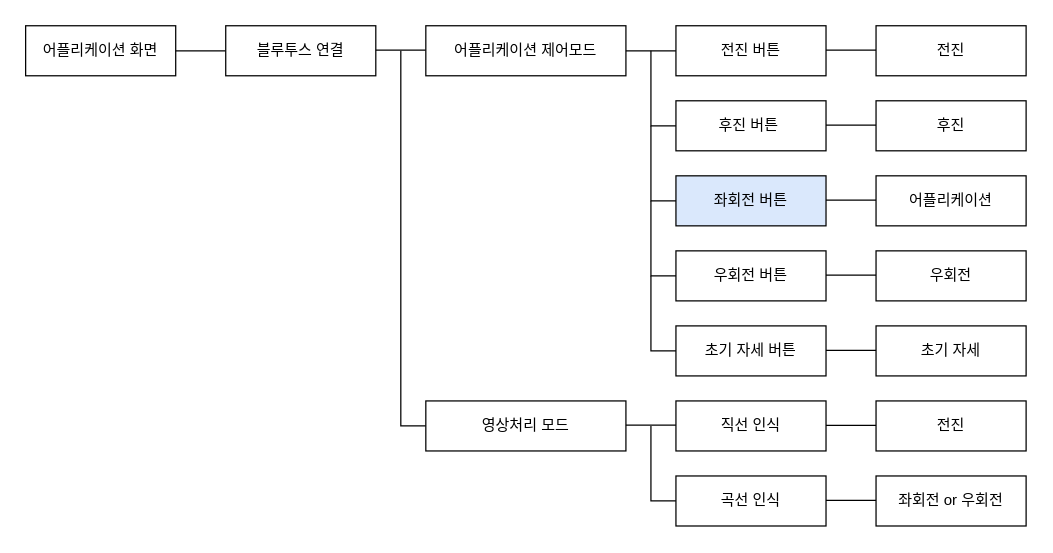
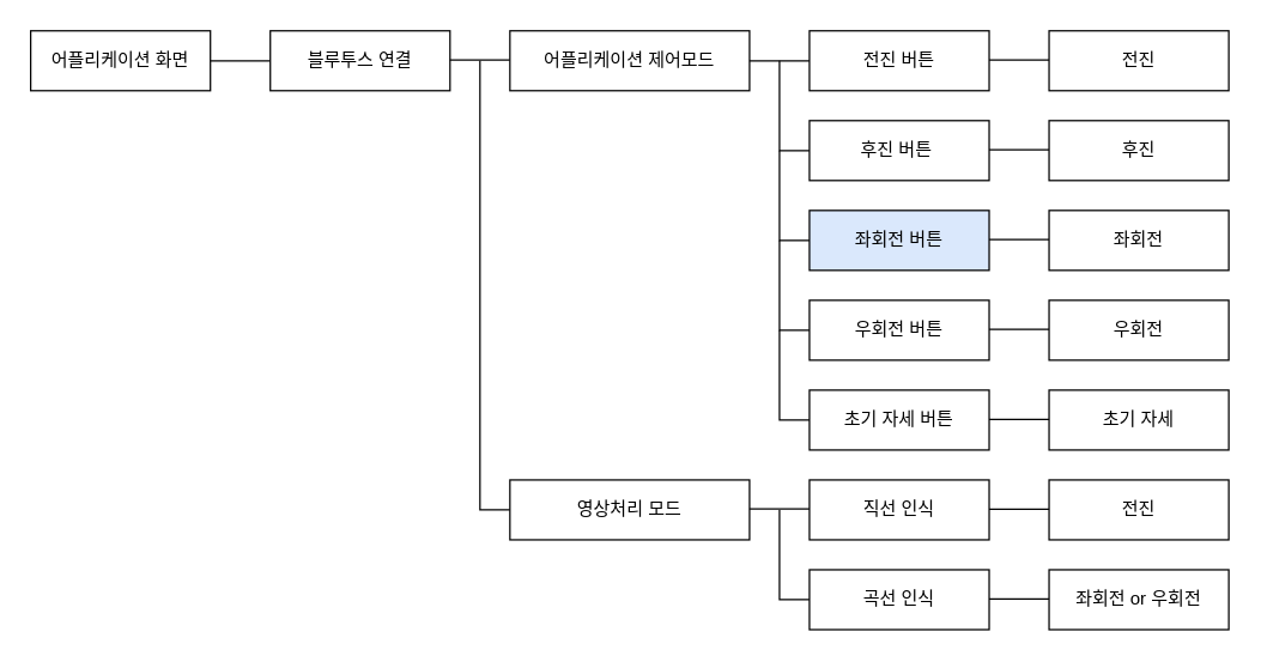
  <mxCell id="0" />
  <mxCell id="1" parent="0" />
  <mxCell id="2" value="어플리케이션 화면" style="rounded=0;whiteSpace=wrap;html=1;" vertex="1" parent="1"><mxGeometry y="20" width="120" height="40" as="geometry" x="20" /></mxCell>
  <mxCell id="3" value="" style="endArrow=none;html=1;rounded=0;" edge="1" parent="1"><mxGeometry width="50" height="50" relative="1" as="geometry"><mxPoint x="140" y="40" as="sourcePoint" /><mxPoint x="180" y="40" as="targetPoint" /></mxGeometry></mxCell>
  <mxCell id="4" value="블루투스 연결" style="rounded=0;whiteSpace=wrap;html=1;" vertex="1" parent="1"><mxGeometry x="180" y="20" width="120" height="40" as="geometry" /></mxCell>
  <mxCell id="5" value="" style="endArrow=none;html=1;rounded=0;" edge="1" parent="1"><mxGeometry width="50" height="50" relative="1" as="geometry"><mxPoint x="300" y="39.5" as="sourcePoint" /><mxPoint x="340" y="39.5" as="targetPoint" /></mxGeometry></mxCell>
  <mxCell id="6" value="어플리케이션 제어모드" style="rounded=0;whiteSpace=wrap;html=1;" vertex="1" parent="1"><mxGeometry x="340" y="20" width="160" height="40" as="geometry" /></mxCell>
  <mxCell id="7" value="" style="endArrow=none;html=1;rounded=0;entryX=0;entryY=0.5;entryDx=0;entryDy=0;" edge="1" parent="1" target="8"><mxGeometry width="50" height="50" relative="1" as="geometry"><mxPoint x="320" y="40" as="sourcePoint" /><mxPoint x="340" y="100" as="targetPoint" /><Array as="points"><mxPoint x="320" y="340" /></Array></mxGeometry></mxCell>
  <mxCell id="8" value="영상처리 모드" style="rounded=0;whiteSpace=wrap;html=1;" vertex="1" parent="1"><mxGeometry x="340" y="320" width="160" height="40" as="geometry" /></mxCell>
  <mxCell id="9" value="" style="endArrow=none;html=1;rounded=0;exitX=1;exitY=0.5;exitDx=0;exitDy=0;" edge="1" parent="1" source="6"><mxGeometry width="50" height="50" relative="1" as="geometry"><mxPoint x="500" y="360" as="sourcePoint" /><mxPoint x="540" y="40" as="targetPoint" /></mxGeometry></mxCell>
  <mxCell id="10" value="전진 버튼" style="rounded=0;whiteSpace=wrap;html=1;" vertex="1" parent="1"><mxGeometry x="540" y="20" width="120" height="40" as="geometry" /></mxCell>
  <mxCell id="11" value="" style="endArrow=none;html=1;rounded=0;" edge="1" parent="1"><mxGeometry width="50" height="50" relative="1" as="geometry"><mxPoint x="520" y="40" as="sourcePoint" /><mxPoint x="540" y="100" as="targetPoint" /><Array as="points"><mxPoint x="520" y="100" /></Array></mxGeometry></mxCell>
  <mxCell id="12" value="후진 버튼&lt;span style=&quot;white-space: pre;&quot;&gt; &lt;/span&gt;" style="rounded=0;whiteSpace=wrap;html=1;" vertex="1" parent="1"><mxGeometry x="540" y="80" width="120" height="40" as="geometry" /></mxCell>
  <mxCell id="13" value="좌회전 버튼" style="rounded=0;whiteSpace=wrap;html=1;fillColor=#dae8fc;" vertex="1" parent="1"><mxGeometry x="540" y="140" width="120" height="40" as="geometry" /></mxCell>
  <mxCell id="14" value="" style="endArrow=none;html=1;rounded=0;entryX=0;entryY=0.5;entryDx=0;entryDy=0;" edge="1" parent="1" target="13"><mxGeometry width="50" height="50" relative="1" as="geometry"><mxPoint x="520" y="100" as="sourcePoint" /><mxPoint x="540" y="150" as="targetPoint" /><Array as="points"><mxPoint x="520" y="160" /></Array></mxGeometry></mxCell>
  <mxCell id="15" value="우회전 버튼" style="rounded=0;whiteSpace=wrap;html=1;" vertex="1" parent="1"><mxGeometry x="540" y="200" width="120" height="40" as="geometry" /></mxCell>
  <mxCell id="16" value="" style="endArrow=none;html=1;rounded=0;entryX=0;entryY=0.5;entryDx=0;entryDy=0;" edge="1" parent="1"><mxGeometry width="50" height="50" relative="1" as="geometry"><mxPoint x="520" y="160" as="sourcePoint" /><mxPoint x="540" y="220" as="targetPoint" /><Array as="points"><mxPoint x="520" y="220" /></Array></mxGeometry></mxCell>
  <mxCell id="17" value="" style="endArrow=none;html=1;rounded=0;" edge="1" parent="1"><mxGeometry width="50" height="50" relative="1" as="geometry"><mxPoint x="500" y="339.29" as="sourcePoint" /><mxPoint x="540" y="339.29" as="targetPoint" /></mxGeometry></mxCell>
  <mxCell id="18" value="직선 인식" style="rounded=0;whiteSpace=wrap;html=1;" vertex="1" parent="1"><mxGeometry x="540" y="320" width="120" height="40" as="geometry" /></mxCell>
  <mxCell id="19" value="" style="endArrow=none;html=1;rounded=0;" edge="1" parent="1"><mxGeometry width="50" height="50" relative="1" as="geometry"><mxPoint x="520" y="340" as="sourcePoint" /><mxPoint x="540" y="400" as="targetPoint" /><Array as="points"><mxPoint x="520" y="400" /></Array></mxGeometry></mxCell>
  <mxCell id="20" value="곡선 인식" style="rounded=0;whiteSpace=wrap;html=1;" vertex="1" parent="1"><mxGeometry x="540" y="380" width="120" height="40" as="geometry" /></mxCell>
  <mxCell id="21" value="초기 자세 버튼" style="rounded=0;whiteSpace=wrap;html=1;" vertex="1" parent="1"><mxGeometry x="540" y="260" width="120" height="40" as="geometry" /></mxCell>
  <mxCell id="22" value="" style="endArrow=none;html=1;rounded=0;entryX=0;entryY=0.5;entryDx=0;entryDy=0;" edge="1" parent="1"><mxGeometry width="50" height="50" relative="1" as="geometry"><mxPoint x="520" y="220" as="sourcePoint" /><mxPoint x="540" y="280" as="targetPoint" /><Array as="points"><mxPoint x="520" y="280" /></Array></mxGeometry></mxCell>
  <mxCell id="23" value="전진" style="rounded=0;whiteSpace=wrap;html=1;" vertex="1" parent="1"><mxGeometry x="700" y="20" width="120" height="40" as="geometry" /></mxCell>
  <mxCell id="24" value="후진" style="rounded=0;whiteSpace=wrap;html=1;" vertex="1" parent="1"><mxGeometry x="700" y="80" width="120" height="40" as="geometry" /></mxCell>
- <mxCell id="25" value="어플리케이션" style="rounded=0;whiteSpace=wrap;html=1;" vertex="1" parent="1"><mxGeometry x="700" y="140" width="120" height="40" as="geometry" /></mxCell>
+ <mxCell id="25" value="좌회전" style="rounded=0;whiteSpace=wrap;html=1;" vertex="1" parent="1"><mxGeometry x="700" y="140" width="120" height="40" as="geometry" /></mxCell>
  <mxCell id="26" value="우회전" style="rounded=0;whiteSpace=wrap;html=1;" vertex="1" parent="1"><mxGeometry x="700" y="200" width="120" height="40" as="geometry" /></mxCell>
  <mxCell id="27" value="초기 자세" style="rounded=0;whiteSpace=wrap;html=1;" vertex="1" parent="1"><mxGeometry x="700" y="260" width="120" height="40" as="geometry" /></mxCell>
  <mxCell id="28" value="" style="endArrow=none;html=1;rounded=0;exitX=1;exitY=0.5;exitDx=0;exitDy=0;" edge="1" parent="1"><mxGeometry width="50" height="50" relative="1" as="geometry"><mxPoint x="660" y="39.5" as="sourcePoint" /><mxPoint x="700" y="39.5" as="targetPoint" /></mxGeometry></mxCell>
  <mxCell id="29" value="" style="endArrow=none;html=1;rounded=0;exitX=1;exitY=0.5;exitDx=0;exitDy=0;" edge="1" parent="1"><mxGeometry width="50" height="50" relative="1" as="geometry"><mxPoint x="660" y="99.5" as="sourcePoint" /><mxPoint x="700" y="99.5" as="targetPoint" /></mxGeometry></mxCell>
  <mxCell id="30" value="" style="endArrow=none;html=1;rounded=0;exitX=1;exitY=0.5;exitDx=0;exitDy=0;" edge="1" parent="1"><mxGeometry width="50" height="50" relative="1" as="geometry"><mxPoint x="660" y="159.5" as="sourcePoint" /><mxPoint x="700" y="159.5" as="targetPoint" /></mxGeometry></mxCell>
  <mxCell id="31" value="" style="endArrow=none;html=1;rounded=0;exitX=1;exitY=0.5;exitDx=0;exitDy=0;" edge="1" parent="1"><mxGeometry width="50" height="50" relative="1" as="geometry"><mxPoint x="660" y="219.5" as="sourcePoint" /><mxPoint x="700" y="219.5" as="targetPoint" /></mxGeometry></mxCell>
  <mxCell id="32" value="" style="endArrow=none;html=1;rounded=0;exitX=1;exitY=0.5;exitDx=0;exitDy=0;" edge="1" parent="1"><mxGeometry width="50" height="50" relative="1" as="geometry"><mxPoint x="660" y="279.5" as="sourcePoint" /><mxPoint x="700" y="279.5" as="targetPoint" /></mxGeometry></mxCell>
  <mxCell id="33" value="전진" style="rounded=0;whiteSpace=wrap;html=1;" vertex="1" parent="1"><mxGeometry x="700" y="320" width="120" height="40" as="geometry" /></mxCell>
  <mxCell id="34" value="" style="endArrow=none;html=1;rounded=0;exitX=1;exitY=0.5;exitDx=0;exitDy=0;" edge="1" parent="1"><mxGeometry width="50" height="50" relative="1" as="geometry"><mxPoint x="660" y="339.5" as="sourcePoint" /><mxPoint x="700" y="339.5" as="targetPoint" /></mxGeometry></mxCell>
  <mxCell id="35" value="좌회전 or 우회전" style="rounded=0;whiteSpace=wrap;html=1;" vertex="1" parent="1"><mxGeometry x="700" y="380" width="120" height="40" as="geometry" /></mxCell>
  <mxCell id="36" value="" style="endArrow=none;html=1;rounded=0;exitX=1;exitY=0.5;exitDx=0;exitDy=0;" edge="1" parent="1"><mxGeometry width="50" height="50" relative="1" as="geometry"><mxPoint x="660" y="399.5" as="sourcePoint" /><mxPoint x="700" y="399.5" as="targetPoint" /></mxGeometry></mxCell>
